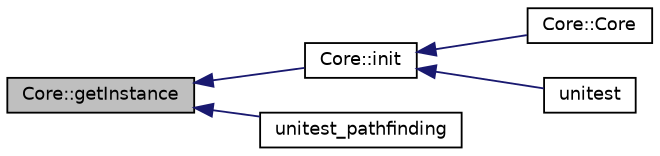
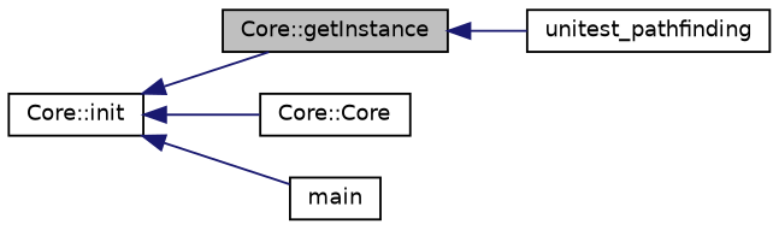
  digraph {
    rankdir=LR
    node [color=black fillcolor=white fontname=Helvetica fontsize=10 shape=record style=filled]
    edge [color=midnightblue dir=back fontname=Helvetica fontsize=10 labelfontname=Helvetica labelfontsize=10 style=solid]
    n1 [fillcolor=grey75 fontcolor=black height=0.2 label="Core::getInstance" width=0.4]
    n2 [height=0.2 label="Core::init" width=0.4]
    n3 [height=0.2 label=unitest_pathfinding width=0.4]
    n4 [height=0.2 label="Core::Core" width=0.4]
-   n5 [height=0.2 label=unitest width=0.4]
-   n1 -> n2
+   n5 [height=0.2 label=main width=0.4]
+   n2 -> n1
    n1 -> n3
    n2 -> n4
    n2 -> n5
  }
